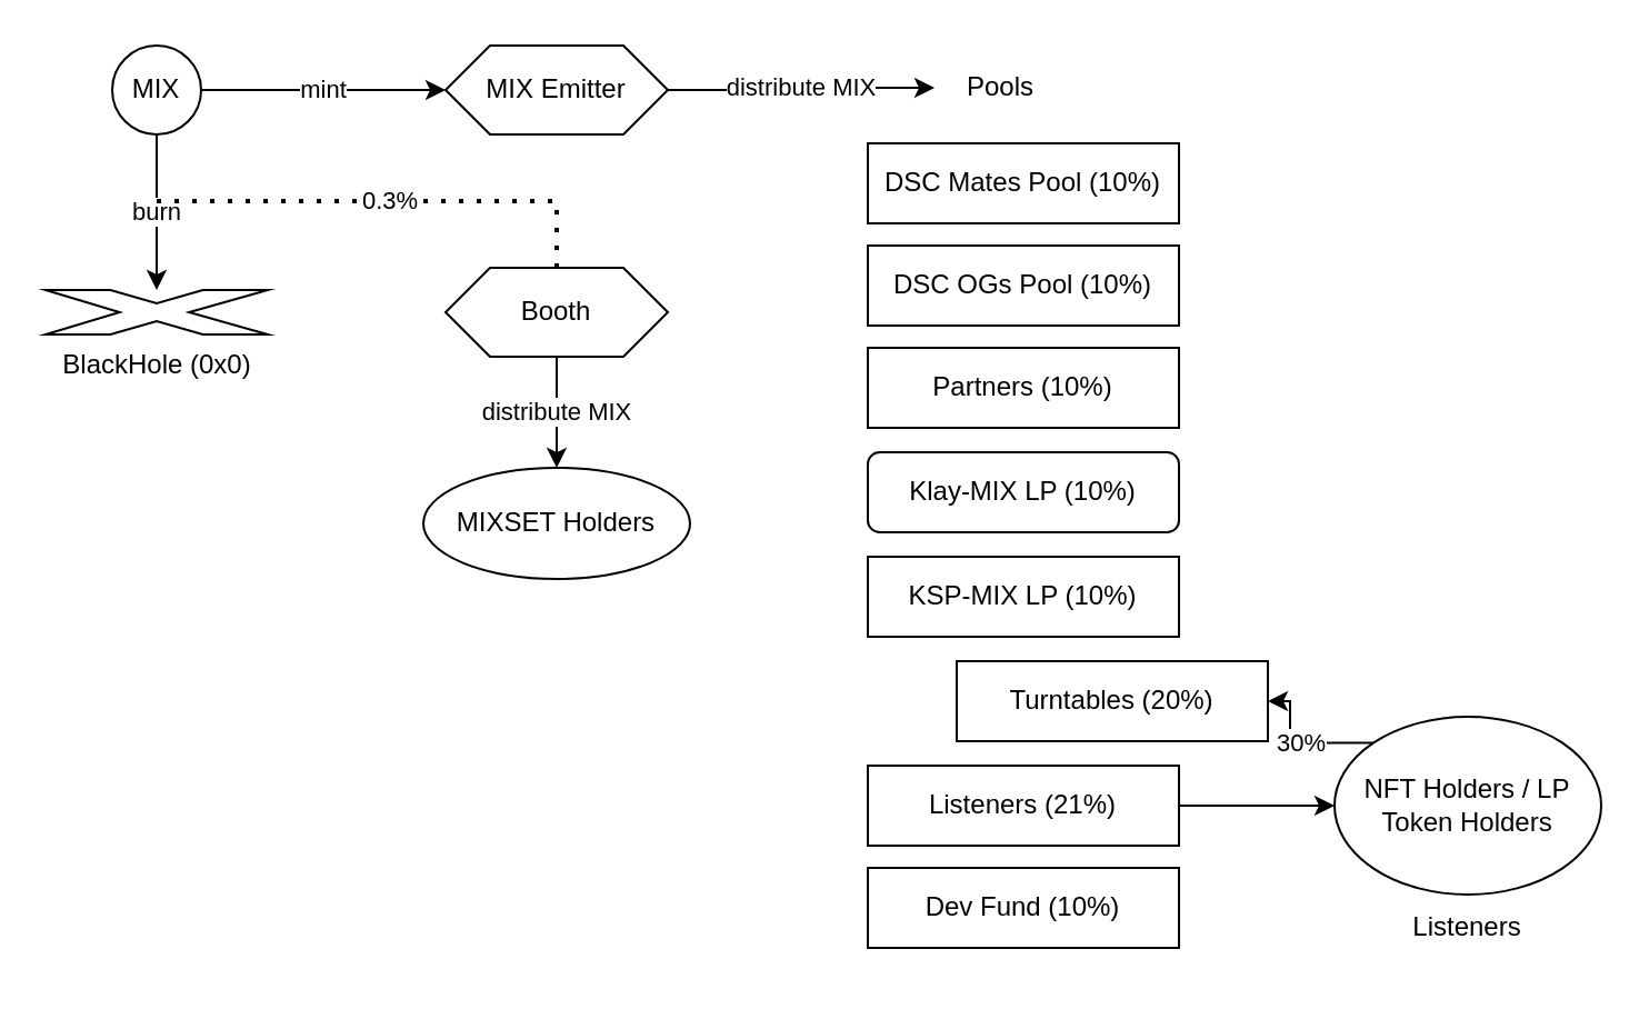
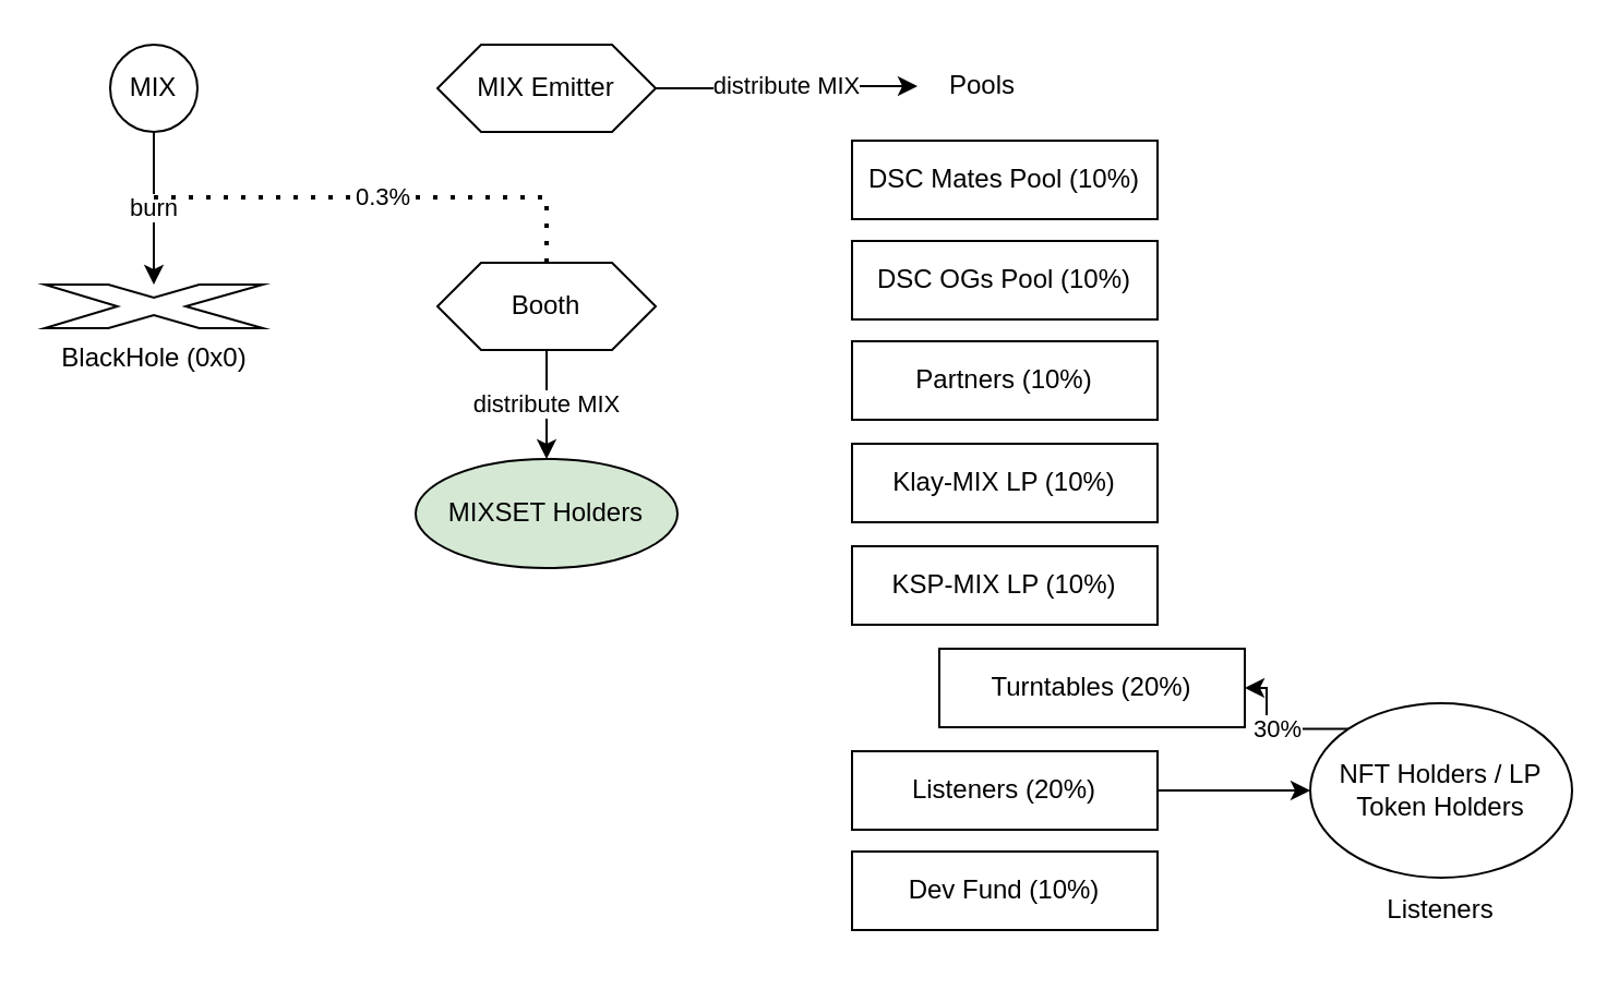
  <mxCell id="0" />
  <mxCell id="1" parent="0" />
- <mxCell id="2" value="mint" style="edgeStyle=orthogonalEdgeStyle;rounded=0;orthogonalLoop=1;jettySize=auto;html=1;" edge="1" parent="1" source="4" target="6"><mxGeometry relative="1" as="geometry" /></mxCell>
  <mxCell id="3" value="burn" style="edgeStyle=orthogonalEdgeStyle;rounded=0;orthogonalLoop=1;jettySize=auto;html=1;" edge="1" parent="1" source="4" target="7"><mxGeometry relative="1" as="geometry" /></mxCell>
  <mxCell id="4" value="MIX" style="ellipse;whiteSpace=wrap;html=1;" parent="1" vertex="1"><mxGeometry x="50" y="20" width="40" height="40" as="geometry" /></mxCell>
  <mxCell id="5" value="distribute MIX" style="edgeStyle=orthogonalEdgeStyle;rounded=0;orthogonalLoop=1;jettySize=auto;html=1;entryX=0;entryY=0.5;entryDx=0;entryDy=0;" edge="1" parent="1" source="6" target="9"><mxGeometry relative="1" as="geometry" /></mxCell>
  <mxCell id="6" value="MIX Emitter" style="shape=hexagon;perimeter=hexagonPerimeter2;whiteSpace=wrap;html=1;fixedSize=1;" vertex="1" parent="1"><mxGeometry x="200" y="20" width="100" height="40" as="geometry" /></mxCell>
  <mxCell id="7" value="BlackHole (0x0)" style="verticalLabelPosition=bottom;verticalAlign=top;html=1;shape=mxgraph.basic.x" vertex="1" parent="1"><mxGeometry x="20" y="130" width="100" height="20" as="geometry" /></mxCell>
  <mxCell id="8" value="DSC Mates Pool (10%)" style="rounded=0;whiteSpace=wrap;html=1;" vertex="1" parent="1"><mxGeometry x="390" y="64" width="140" height="36" as="geometry" /></mxCell>
  <mxCell id="9" value="Pools" style="text;html=1;strokeColor=none;fillColor=none;align=center;verticalAlign=middle;whiteSpace=wrap;rounded=0;" vertex="1" parent="1"><mxGeometry x="420" y="24" width="60" height="30" as="geometry" /></mxCell>
  <mxCell id="10" value="Partners (10%)" style="rounded=0;whiteSpace=wrap;html=1;" vertex="1" parent="1"><mxGeometry x="390" y="156" width="140" height="36" as="geometry" /></mxCell>
  <mxCell id="11" value="DSC OGs Pool (10%)" style="rounded=0;whiteSpace=wrap;html=1;" vertex="1" parent="1"><mxGeometry x="390" y="110" width="140" height="36" as="geometry" /></mxCell>
- <mxCell id="12" value="Klay-MIX LP (10%)" style="whiteSpace=wrap;html=1;rounded=1;" vertex="1" parent="1"><mxGeometry x="390" y="203" width="140" height="36" as="geometry" /></mxCell>
+ <mxCell id="12" value="Klay-MIX LP (10%)" style="rounded=0;whiteSpace=wrap;html=1;" vertex="1" parent="1"><mxGeometry x="390" y="203" width="140" height="36" as="geometry" /></mxCell>
  <mxCell id="13" value="KSP-MIX LP (10%)" style="rounded=0;whiteSpace=wrap;html=1;" vertex="1" parent="1"><mxGeometry x="390" y="250" width="140" height="36" as="geometry" /></mxCell>
  <mxCell id="14" value="Turntables (20%)" style="rounded=0;whiteSpace=wrap;html=1;" vertex="1" parent="1"><mxGeometry x="430" y="297" width="140" height="36" as="geometry" /></mxCell>
  <mxCell id="15" value="" style="edgeStyle=orthogonalEdgeStyle;rounded=0;orthogonalLoop=1;jettySize=auto;html=1;" edge="1" parent="1" source="16" target="19"><mxGeometry relative="1" as="geometry" /></mxCell>
- <mxCell id="16" value="Listeners (21%)" style="rounded=0;whiteSpace=wrap;html=1;" vertex="1" parent="1"><mxGeometry x="390" y="344" width="140" height="36" as="geometry" /></mxCell>
+ <mxCell id="16" value="Listeners (20%)" style="rounded=0;whiteSpace=wrap;html=1;" vertex="1" parent="1"><mxGeometry x="390" y="344" width="140" height="36" as="geometry" /></mxCell>
  <mxCell id="17" value="Dev Fund (10%)" style="rounded=0;whiteSpace=wrap;html=1;" vertex="1" parent="1"><mxGeometry x="390" y="390" width="140" height="36" as="geometry" /></mxCell>
  <mxCell id="18" value="30%" style="edgeStyle=orthogonalEdgeStyle;rounded=0;orthogonalLoop=1;jettySize=auto;html=1;exitX=0;exitY=0;exitDx=0;exitDy=0;entryX=1;entryY=0.5;entryDx=0;entryDy=0;" edge="1" parent="1" source="19" target="14"><mxGeometry relative="1" as="geometry" /></mxCell>
  <mxCell id="19" value="NFT Holders / LP Token Holders" style="ellipse;whiteSpace=wrap;html=1;" vertex="1" parent="1"><mxGeometry x="600" y="322" width="120" height="80" as="geometry" /></mxCell>
  <mxCell id="20" value="Listeners" style="text;html=1;strokeColor=none;fillColor=none;align=center;verticalAlign=middle;whiteSpace=wrap;rounded=0;" vertex="1" parent="1"><mxGeometry x="630" y="402" width="60" height="30" as="geometry" /></mxCell>
  <mxCell id="21" value="distribute MIX" style="edgeStyle=orthogonalEdgeStyle;rounded=0;orthogonalLoop=1;jettySize=auto;html=1;" edge="1" parent="1" source="22" target="24"><mxGeometry relative="1" as="geometry" /></mxCell>
  <mxCell id="22" value="Booth" style="shape=hexagon;perimeter=hexagonPerimeter2;whiteSpace=wrap;html=1;fixedSize=1;" vertex="1" parent="1"><mxGeometry x="200" y="120" width="100" height="40" as="geometry" /></mxCell>
  <mxCell id="23" value="0.3%" style="endArrow=none;dashed=1;html=1;dashPattern=1 3;strokeWidth=2;rounded=0;edgeStyle=orthogonalEdgeStyle;exitX=0.5;exitY=0;exitDx=0;exitDy=0;" edge="1" parent="1" source="22"><mxGeometry width="50" height="50" relative="1" as="geometry"><mxPoint x="320" y="260" as="sourcePoint" /><mxPoint x="70" y="90" as="targetPoint" /><Array as="points"><mxPoint x="250" y="90" /></Array></mxGeometry></mxCell>
- <mxCell id="24" value="MIXSET Holders" style="ellipse;whiteSpace=wrap;html=1;" vertex="1" parent="1"><mxGeometry x="190" y="210" width="120" height="50" as="geometry" /></mxCell>
+ <mxCell id="24" value="MIXSET Holders" style="ellipse;whiteSpace=wrap;html=1;fillColor=#d5e8d4;" vertex="1" parent="1"><mxGeometry x="190" y="210" width="120" height="50" as="geometry" /></mxCell>
